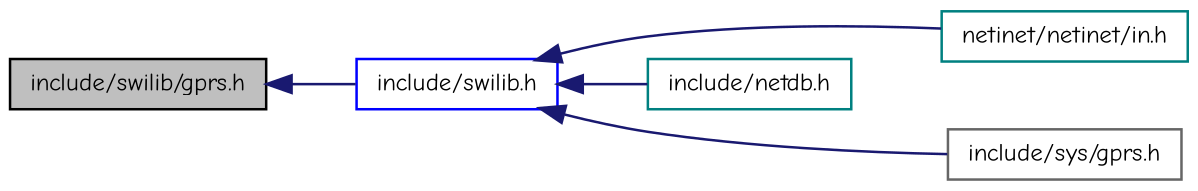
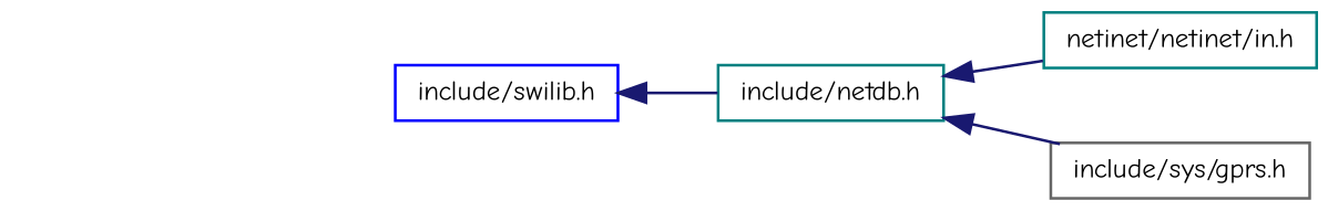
  digraph {
    fontname="Comic Neue"
    rankdir=LR
    node [color=teal fillcolor=white fontname="Comic Neue" fontsize=10 shape=record style=filled]
    edge [color=midnightblue dir=back fontname="Comic Neue" fontsize=10 labelfontname=Helvetica labelfontsize=10 style=solid]
-   n1 [color=black fillcolor=grey75 fontcolor=black height=0.2 label="include/swilib/gprs.h" width=0.4]
    n2 [color=blue height=0.2 label="include/swilib.h" width=0.4]
    n3 [height=0.2 label="include/netdb.h" width=0.4]
    n4 [height=0.2 label="netinet/netinet/in.h" width=0.4]
    n5 [color=gray40 height=0.2 label="include/sys/gprs.h" width=0.4]
-   n1 -> n2
    n2 -> n3
-   n2 -> n4
-   n2 -> n5
+   n3 -> n4
+   n3 -> n5
  }
